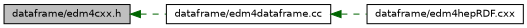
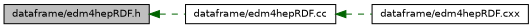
  digraph {
    rankdir=LR
    node [color=black fillcolor=white fontname=Helvetica fontsize=10 shape=record style=filled]
    edge [color=darkgreen dir=back fontname=Helvetica fontsize=10 labelfontname=Helvetica labelfontsize=10 style=dashed]
-   n1 [fillcolor=grey75 fontcolor=black height=0.2 label="dataframe/edm4cxx.h" width=0.4]
-   n2 [height=0.2 label="dataframe/edm4dataframe.cc" width=0.4]
+   n1 [fillcolor=grey75 fontcolor=black height=0.2 label="dataframe/edm4hepRDF.h" width=0.4]
+   n2 [height=0.2 label="dataframe/edm4hepRDF.cc" width=0.4]
    n3 [height=0.2 label="dataframe/edm4hepRDF.cxx" width=0.4]
    n1 -> n2
    n2 -> n3
  }
